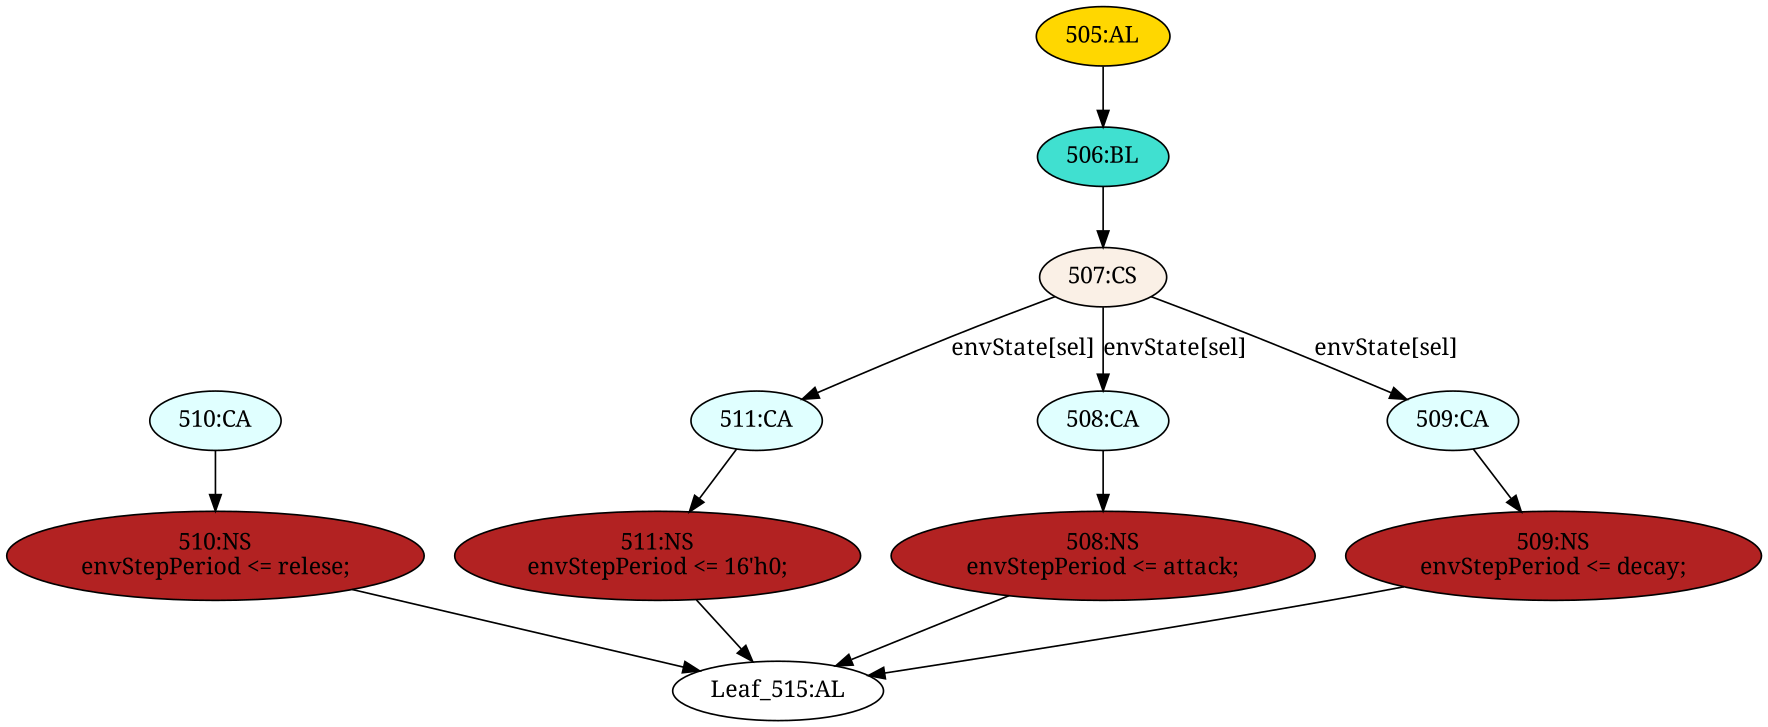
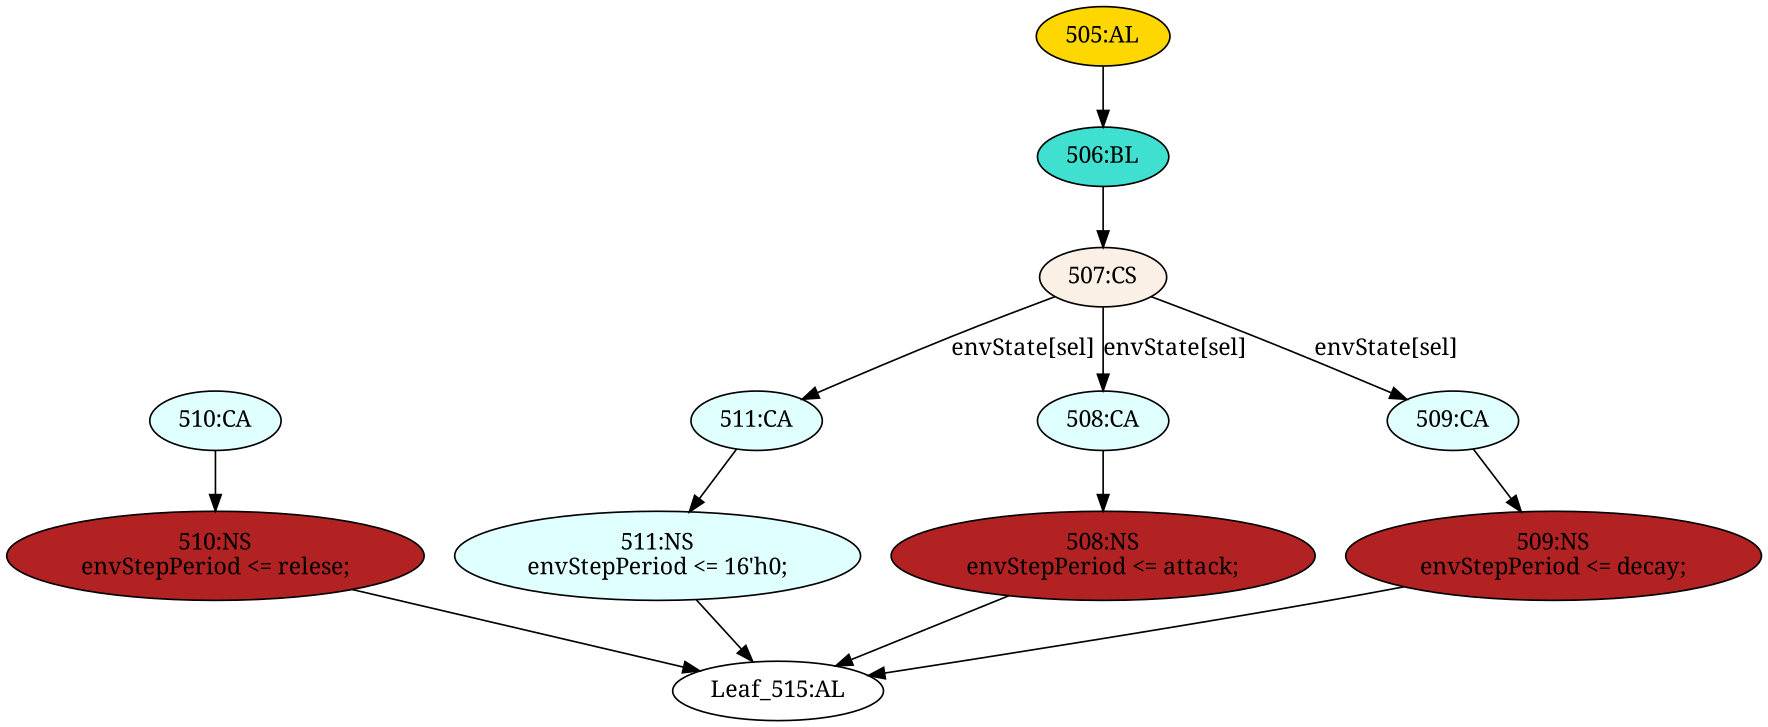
  strict digraph {
    fontname="Noto Serif"
    node [fillcolor=lightcyan fontname="Noto Serif" statements="[]" style=filled typ=Case]
    edge [cond="[]" fontname="Noto Serif" lineno=None]
    n1 [ast="<pyverilog.vparser.ast.Block object at 0x7fc6850428d0>" fillcolor=turquoise label="506:BL" typ=Block]
    n2 [ast="<pyverilog.vparser.ast.CaseStatement object at 0x7fc6850423d0>" fillcolor=linen label="507:CS" typ=CaseStatement]
    n3 [ast="<pyverilog.vparser.ast.Case object at 0x7fc6850ad1d0>" label="511:CA"]
    n4 [ast="<pyverilog.vparser.ast.Case object at 0x7fc6850adf10>" label="508:CA"]
    n5 [ast="<pyverilog.vparser.ast.Case object at 0x7fc685042510>" label="509:CA"]
-   n6 [ast="<pyverilog.vparser.ast.NonblockingSubstitution object at 0x7fc6850adb50>" fillcolor=firebrick label="511:NS\nenvStepPeriod <= 16'h0;" statements="[<pyverilog.vparser.ast.NonblockingSubstitution object at 0x7fc6850adb50>]" typ=NonblockingSubstitution]
+   n6 [ast="<pyverilog.vparser.ast.NonblockingSubstitution object at 0x7fc6850adb50>" label="511:NS\nenvStepPeriod <= 16'h0;" statements="[<pyverilog.vparser.ast.NonblockingSubstitution object at 0x7fc6850adb50>]" typ=NonblockingSubstitution]
    n7 [ast="<pyverilog.vparser.ast.NonblockingSubstitution object at 0x7fc6850adf50>" fillcolor=firebrick label="508:NS\nenvStepPeriod <= attack;" statements="[<pyverilog.vparser.ast.NonblockingSubstitution object at 0x7fc6850adf50>]" typ=NonblockingSubstitution]
    n8 [ast="<pyverilog.vparser.ast.NonblockingSubstitution object at 0x7fc685042290>" fillcolor=firebrick label="509:NS\nenvStepPeriod <= decay;" statements="[<pyverilog.vparser.ast.NonblockingSubstitution object at 0x7fc685042290>]" typ=NonblockingSubstitution]
    n9 [ast="<pyverilog.vparser.ast.Case object at 0x7fc685042590>" label="510:CA"]
    n10 [ast="<pyverilog.vparser.ast.NonblockingSubstitution object at 0x7fc685042110>" fillcolor=firebrick label="510:NS\nenvStepPeriod <= relese;" statements="[<pyverilog.vparser.ast.NonblockingSubstitution object at 0x7fc685042110>]" typ=NonblockingSubstitution]
    n11 [def_var="['envStepPeriod']" label="Leaf_515:AL" fillcolor="" statements="" style="" typ=""]
    n12 [ast="<pyverilog.vparser.ast.Always object at 0x7fc685042650>" clk_sens=False fillcolor=gold label="505:AL" sens="['sel', 'attack', 'decay', 'relese']" typ=Always use_var="['envState', 'attack', 'sel', 'relese', 'decay']"]
    n1 -> n2
    n2 -> n3 [cond="['envState', 'sel']" label="envState[sel]" lineno=507]
    n2 -> n4 [cond="['envState', 'sel']" label="envState[sel]" lineno=507]
    n2 -> n5 [cond="['envState', 'sel']" label="envState[sel]" lineno=507]
    n3 -> n6
    n4 -> n7
    n5 -> n8
    n6 -> n11
    n7 -> n11
    n8 -> n11
    n9 -> n10
    n10 -> n11
    n12 -> n1
  }
